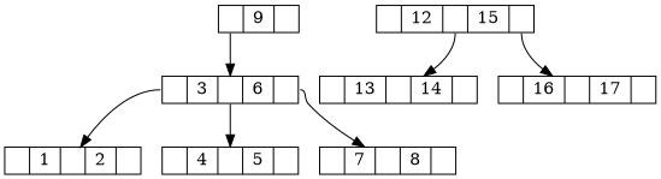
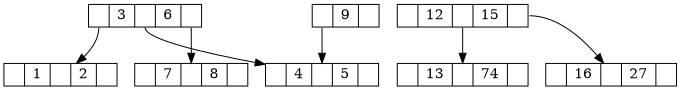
  digraph {
    node [shape=record]
    edge [tailport=p0]
    n1 [height=.1 label="<p0> | 9 | <p1>"]
    n2 [height=.1 label="<p0> | 3 | <p1> | 6 | <p2>"]
    n3 [height=.1 label="<p0> | 1 | <p1> | 2 | <p2>"]
    n4 [height=.1 label="<p0> | 4 | <p1> | 5 | <p2>"]
    n5 [height=.1 label="<p0> | 7 | <p1> | 8 | <p2>"]
    n6 [height=.1 label="<p0> | 12 | <p1> | 15 | <p2>"]
-   n7 [height=.1 label="<p0> | 13 | <p1> | 14 | <p2>"]
-   n8 [height=.1 label="<p0> | 16 | <p1> | 17 | <p2>"]
-   n1 -> n2
+   n7 [height=.1 label="<p0> | 13 | <p1> | 74 | <p2>"]
+   n8 [height=.1 label="<p0> | 16 | <p1> | 27 | <p2>"]
+   n1 -> n4
    n2 -> n3
    n2 -> n4 [tailport=p1]
    n2 -> n5 [tailport=p2]
    n6 -> n7 [tailport=p1]
    n6 -> n8 [tailport=p2]
  }
